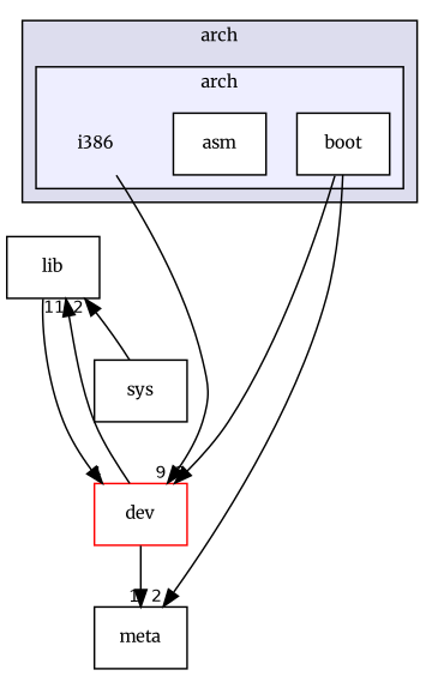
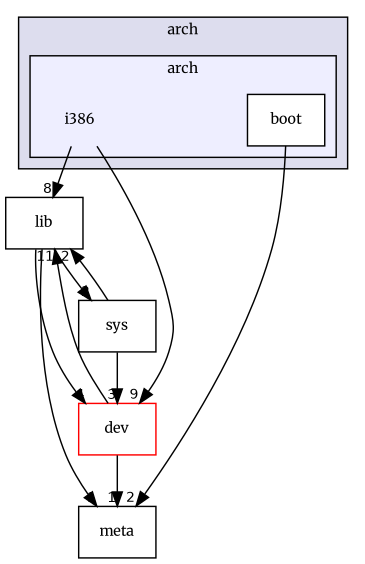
  digraph {
    compound=true
    fontname=Merriweather
    node [fontname=Merriweather fontsize=10 shape=box]
    edge [fontname=Merriweather headlabel=2 labeldistance=1.5 labelfontname=Helvetica labelfontsize=10]
    n1 [label=i386 shape=plaintext]
-   n2 [color=black fillcolor=white label=asm style=filled]
    n3 [color=black fillcolor=white label=boot style=filled]
    n4 [label=lib]
    n5 [color=red fillcolor=white label=dev style=filled]
    n6 [label=meta]
    n7 [label=sys]
    subgraph cluster_1 {
      bgcolor="#ddddee"
      fontsize=10
      label=arch
      pencolor=black
      subgraph cluster_2 {
        bgcolor="#eeeeff"
        fontsize=10
        label=arch
        pencolor=black
        n1
-       n2
        n3
      }
    }
+   n1 -> n4 [headlabel=8]
    n1 -> n5 [headlabel=9]
    n3 -> n6
    n4 -> n5 [headlabel=4]
+   n4 -> n6 [headlabel=1]
+   n4 -> n7
    n5 -> n4 [headlabel=11]
    n5 -> n6 [headlabel=1]
    n7 -> n4
-   n3 -> n5 [headlabel=3]
+   n7 -> n5 [headlabel=3]
  }
